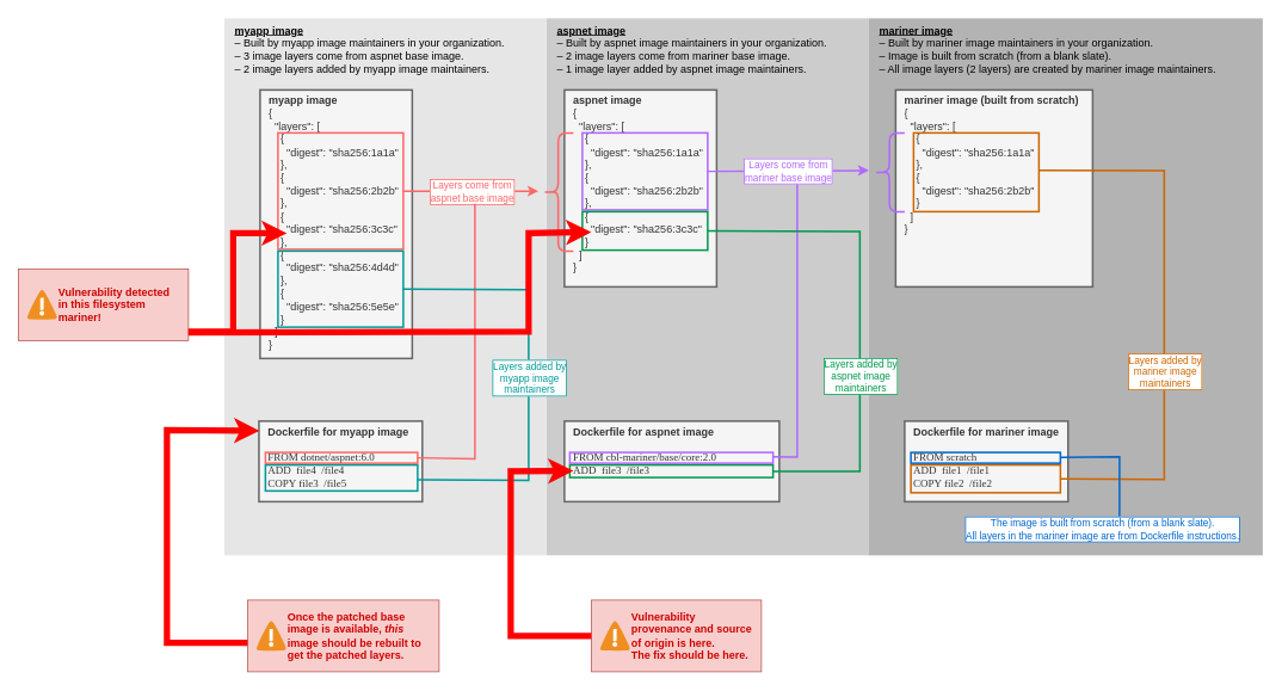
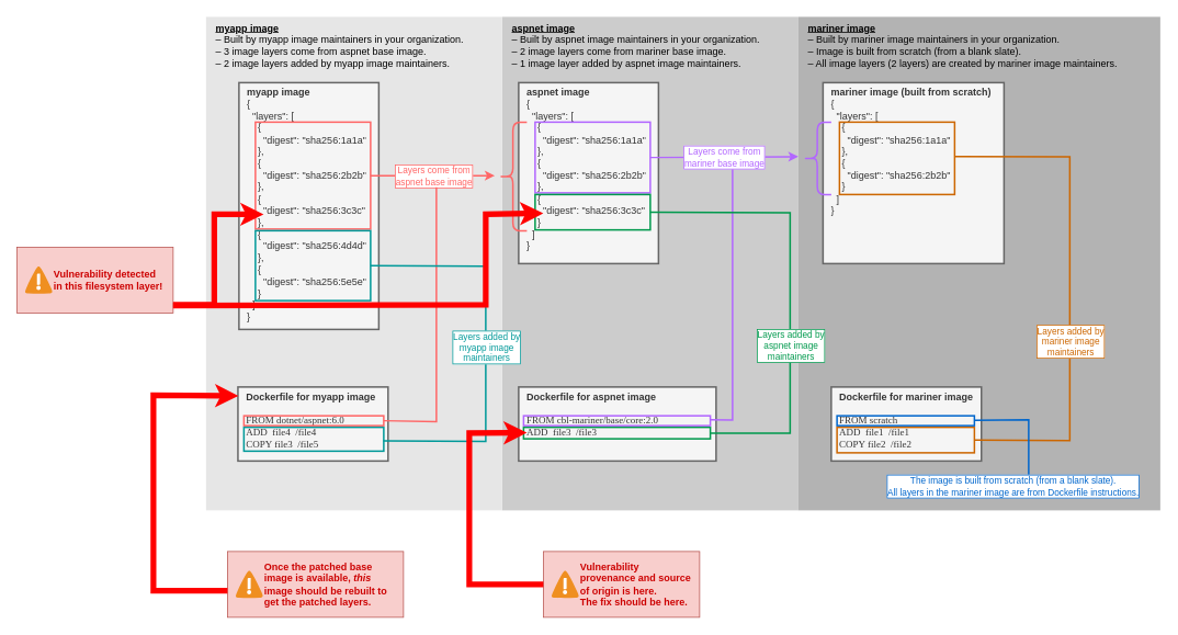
  <mxCell id="0" />
  <mxCell id="1" parent="0" />
  <mxCell id="2" value="" style="rounded=0;whiteSpace=wrap;html=1;labelBorderColor=#CC6600;fontFamily=Helvetica;fontSize=11;strokeColor=none;strokeWidth=2;fillColor=#CCCCCC;" parent="1" vertex="1"><mxGeometry x="610" y="20" width="360" height="600" as="geometry" /></mxCell>
  <mxCell id="3" value="" style="rounded=0;whiteSpace=wrap;html=1;labelBorderColor=#CC6600;fontFamily=Helvetica;fontSize=11;strokeColor=none;strokeWidth=2;fillColor=#B3B3B3;" parent="1" vertex="1"><mxGeometry x="970" y="20" width="440" height="600" as="geometry" /></mxCell>
  <mxCell id="4" value="" style="rounded=0;whiteSpace=wrap;html=1;labelBorderColor=#CC6600;fontFamily=Helvetica;fontSize=11;strokeColor=none;strokeWidth=2;fillColor=#E6E6E6;" parent="1" vertex="1"><mxGeometry x="250" y="20" width="360" height="600" as="geometry" /></mxCell>
  <mxCell id="5" value="&lt;b&gt;myapp image&lt;/b&gt;&lt;br&gt;{&lt;br&gt;&amp;nbsp; &quot;layers&quot;: [&lt;br&gt;&amp;nbsp; &amp;nbsp; {&lt;br&gt;&amp;nbsp; &amp;nbsp; &amp;nbsp; &quot;digest&quot;: &quot;sha256:1a1a&quot;&lt;br&gt;&amp;nbsp; &amp;nbsp; },&lt;br&gt;&amp;nbsp; &amp;nbsp; {&lt;br&gt;&amp;nbsp; &amp;nbsp; &amp;nbsp; &quot;digest&quot;: &quot;sha256:2b2b&quot;&lt;br&gt;&amp;nbsp; &amp;nbsp; },&lt;br&gt;&amp;nbsp; &amp;nbsp; {&lt;br&gt;&amp;nbsp; &amp;nbsp; &amp;nbsp; &quot;digest&quot;: &quot;sha256:3c3c&quot;&lt;br&gt;&amp;nbsp; &amp;nbsp; },&lt;br&gt;&amp;nbsp; &amp;nbsp; {&lt;br&gt;&amp;nbsp; &amp;nbsp; &amp;nbsp; &quot;digest&quot;: &quot;sha256:4d4d&quot;&lt;br&gt;&amp;nbsp; &amp;nbsp; },&lt;br&gt;&amp;nbsp; &amp;nbsp; {&lt;br&gt;&amp;nbsp; &amp;nbsp; &amp;nbsp; &quot;digest&quot;: &quot;sha256:5e5e&quot;&lt;br&gt;&amp;nbsp; &amp;nbsp; }&lt;br&gt;&amp;nbsp; ]&lt;br&gt;}" style="text;strokeColor=#666666;fillColor=#f5f5f5;spacing=0;spacingTop=0;overflow=hidden;rounded=0;whiteSpace=wrap;html=1;spacingLeft=10;fontColor=#333333;strokeWidth=2;" parent="1" vertex="1"><mxGeometry x="290" y="100" width="170" height="300" as="geometry" /></mxCell>
  <mxCell id="6" value="&lt;b&gt;aspnet image&lt;br&gt;&lt;/b&gt;{&lt;br&gt;&amp;nbsp; &quot;layers&quot;: [&lt;br&gt;&amp;nbsp; &amp;nbsp; {&lt;br&gt;&amp;nbsp; &amp;nbsp; &amp;nbsp; &quot;digest&quot;: &quot;sha256:1a1a&quot;&lt;br&gt;&amp;nbsp; &amp;nbsp; },&lt;br&gt;&amp;nbsp; &amp;nbsp; {&lt;br&gt;&amp;nbsp; &amp;nbsp; &amp;nbsp; &quot;digest&quot;: &quot;sha256:2b2b&quot;&lt;br&gt;&amp;nbsp; &amp;nbsp; },&lt;br&gt;&amp;nbsp; &amp;nbsp; {&lt;br&gt;&amp;nbsp; &amp;nbsp; &amp;nbsp; &quot;digest&quot;: &quot;sha256:3c3c&quot;&lt;br&gt;&amp;nbsp; &amp;nbsp; }&lt;br&gt;&amp;nbsp; ]&lt;br&gt;}" style="text;strokeColor=#666666;fillColor=#f5f5f5;spacing=0;spacingTop=0;overflow=hidden;rounded=0;whiteSpace=wrap;html=1;spacingLeft=10;fontColor=#333333;strokeWidth=2;" parent="1" vertex="1"><mxGeometry x="630" y="100" width="170" height="220" as="geometry" /></mxCell>
  <mxCell id="7" value="&lt;b&gt;mariner image (built from scratch)&lt;br&gt;&lt;/b&gt;{&lt;br&gt;&amp;nbsp; &quot;layers&quot;: [&lt;br&gt;&amp;nbsp; &amp;nbsp; {&lt;br&gt;&amp;nbsp; &amp;nbsp; &amp;nbsp; &quot;digest&quot;: &quot;sha256:1a1a&quot;&lt;br&gt;&amp;nbsp; &amp;nbsp; },&lt;br&gt;&amp;nbsp; &amp;nbsp; {&lt;br&gt;&amp;nbsp; &amp;nbsp; &amp;nbsp; &quot;digest&quot;: &quot;sha256:2b2b&quot;&lt;br&gt;&amp;nbsp; &amp;nbsp; }&lt;br&gt;&amp;nbsp; ]&lt;br&gt;}" style="text;spacing=0;spacingTop=0;overflow=hidden;rounded=0;whiteSpace=wrap;html=1;spacingLeft=10;fillColor=#f5f5f5;fontColor=#333333;strokeColor=#666666;strokeWidth=2;" parent="1" vertex="1"><mxGeometry x="1000" y="100" width="220" height="220" as="geometry" /></mxCell>
  <mxCell id="8" value="" style="rounded=0;whiteSpace=wrap;html=1;fillColor=none;strokeColor=#FF6666;strokeWidth=2;" parent="1" vertex="1"><mxGeometry x="310" y="148" width="140" height="130" as="geometry" /></mxCell>
  <mxCell id="9" value="" style="endArrow=classic;html=1;rounded=0;strokeColor=#FF6666;strokeWidth=2;exitX=1;exitY=0.5;exitDx=0;exitDy=0;" parent="1" source="8" edge="1"><mxGeometry relative="1" as="geometry"><mxPoint x="450" y="209.66" as="sourcePoint" /><mxPoint x="601" y="213" as="targetPoint" /></mxGeometry></mxCell>
  <mxCell id="10" value="Layers come from&lt;br&gt;aspnet base image" style="edgeLabel;resizable=0;html=1;align=center;verticalAlign=middle;strokeColor=#FF6666;fillColor=none;fontColor=#FF6666;labelBorderColor=#FF6666;spacing=2;spacingLeft=0;spacingRight=0;spacingBottom=0;spacingTop=0;" parent="9" connectable="0" vertex="1"><mxGeometry relative="1" as="geometry" /></mxCell>
  <mxCell id="11" value="" style="rounded=0;whiteSpace=wrap;html=1;fillColor=none;strokeColor=#B266FF;strokeWidth=2;fontColor=#B266FF;" parent="1" vertex="1"><mxGeometry x="650" y="148" width="140" height="86" as="geometry" /></mxCell>
  <mxCell id="12" value="" style="endArrow=classic;html=1;rounded=0;strokeColor=#B266FF;strokeWidth=2;exitX=1;exitY=0.5;exitDx=0;exitDy=0;fontColor=#B266FF;" parent="1" source="11" edge="1"><mxGeometry relative="1" as="geometry"><mxPoint x="790" y="212.78" as="sourcePoint" /><mxPoint x="970" y="190" as="targetPoint" /></mxGeometry></mxCell>
  <mxCell id="13" value="Layers come from&lt;br&gt;mariner base image" style="edgeLabel;resizable=0;align=center;verticalAlign=middle;strokeColor=#FF6666;fillColor=none;fontColor=#B266FF;labelBorderColor=#B266FF;spacing=2;spacingLeft=0;spacingRight=0;spacingBottom=0;spacingTop=0;html=1;" parent="12" connectable="0" vertex="1"><mxGeometry relative="1" as="geometry" /></mxCell>
  <mxCell id="14" value="" style="rounded=0;whiteSpace=wrap;html=1;labelBorderColor=#B266FF;fontColor=#B266FF;strokeColor=#009999;strokeWidth=2;fillColor=none;" parent="1" vertex="1"><mxGeometry x="310" y="280" width="140" height="85" as="geometry" /></mxCell>
  <mxCell id="15" value="" style="rounded=0;whiteSpace=wrap;html=1;labelBorderColor=#B266FF;fontColor=#B266FF;strokeColor=#00994D;strokeWidth=2;fillColor=none;" parent="1" vertex="1"><mxGeometry x="650" y="236" width="140" height="43" as="geometry" /></mxCell>
  <mxCell id="16" value="" style="shape=curlyBracket;whiteSpace=wrap;html=1;rounded=1;labelBorderColor=#B266FF;fontColor=#B266FF;strokeColor=#FF6666;strokeWidth=2;fillColor=none;" parent="1" vertex="1"><mxGeometry x="606" y="148" width="34" height="132" as="geometry" /></mxCell>
  <mxCell id="17" value="" style="shape=curlyBracket;whiteSpace=wrap;html=1;rounded=1;labelBorderColor=#B266FF;fontColor=#B266FF;strokeColor=#B266FF;strokeWidth=2;fillColor=none;" parent="1" vertex="1"><mxGeometry x="976" y="148" width="34" height="88" as="geometry" /></mxCell>
  <mxCell id="18" value="" style="rounded=0;whiteSpace=wrap;html=1;labelBorderColor=#B266FF;fontColor=#B266FF;strokeColor=#CC6600;strokeWidth=2;fillColor=none;" parent="1" vertex="1"><mxGeometry x="1020" y="148" width="140" height="88" as="geometry" /></mxCell>
  <mxCell id="19" value="&lt;font style=&quot;font-size: 12px;&quot;&gt;&lt;b&gt;Dockerfile for myapp image&lt;br&gt;&lt;/b&gt;&lt;br&gt;&lt;font face=&quot;Lucida Console&quot;&gt;FROM dotnet/aspnet:6.0&lt;/font&gt;&lt;br&gt;&lt;font face=&quot;Lucida Console&quot;&gt;ADD&amp;nbsp; file4&amp;nbsp; /file4&lt;/font&gt;&lt;br&gt;&lt;font face=&quot;Lucida Console&quot;&gt;COPY file3&amp;nbsp; /file5&lt;/font&gt;&lt;br&gt;&lt;/font&gt;" style="text;strokeColor=#666666;fillColor=#f5f5f5;spacing=0;spacingTop=0;overflow=hidden;rounded=0;whiteSpace=wrap;html=1;spacingLeft=10;fontColor=#333333;strokeWidth=2;" parent="1" vertex="1"><mxGeometry x="288.75" y="470" width="182.5" height="90" as="geometry" /></mxCell>
  <mxCell id="20" value="" style="rounded=0;whiteSpace=wrap;html=1;labelBorderColor=#B266FF;fontColor=#B266FF;strokeColor=#009999;strokeWidth=2;fillColor=none;" parent="1" vertex="1"><mxGeometry x="296" y="519" width="170" height="29" as="geometry" /></mxCell>
  <mxCell id="21" value="" style="endArrow=none;html=1;rounded=0;fontFamily=Lucida Console;fontSize=12;fontColor=#B266FF;strokeColor=#FF6666;strokeWidth=2;exitX=1;exitY=0.5;exitDx=0;exitDy=0;" parent="1" source="22" edge="1"><mxGeometry width="50" height="50" relative="1" as="geometry"><mxPoint x="500" y="515" as="sourcePoint" /><mxPoint x="530" y="227" as="targetPoint" /><Array as="points"><mxPoint x="530" y="512" /></Array></mxGeometry></mxCell>
  <mxCell id="22" value="" style="rounded=0;whiteSpace=wrap;html=1;fillColor=none;strokeColor=#FF6666;strokeWidth=2;" parent="1" vertex="1"><mxGeometry x="296" y="505" width="170" height="12" as="geometry" /></mxCell>
  <mxCell id="23" value="" style="endArrow=none;html=1;rounded=0;strokeColor=#009999;strokeWidth=2;exitX=0.998;exitY=0.568;exitDx=0;exitDy=0;endFill=0;entryX=1;entryY=0.5;entryDx=0;entryDy=0;exitPerimeter=0;" parent="1" source="20" target="14" edge="1"><mxGeometry relative="1" as="geometry"><mxPoint x="560" y="430" as="sourcePoint" /><mxPoint x="490" y="350" as="targetPoint" /><Array as="points"><mxPoint x="590" y="536" /><mxPoint x="590" y="323" /></Array></mxGeometry></mxCell>
  <mxCell id="24" value="Layers added by&lt;br&gt;myapp image&lt;br&gt;maintainers" style="edgeLabel;resizable=0;html=1;align=center;verticalAlign=middle;strokeColor=#FF6666;fillColor=none;fontColor=#009999;labelBorderColor=#009999;spacing=2;spacingLeft=0;spacingRight=0;spacingBottom=0;spacingTop=0;" parent="23" connectable="0" vertex="1"><mxGeometry relative="1" as="geometry" /></mxCell>
  <mxCell id="25" value="&lt;font style=&quot;font-size: 12px;&quot;&gt;&lt;b&gt;Dockerfile for aspnet image&lt;br&gt;&lt;/b&gt;&lt;br&gt;&lt;font face=&quot;Lucida Console&quot;&gt;FROM cbl-mariner/base/core:2.0&lt;/font&gt;&lt;br&gt;&lt;font face=&quot;Lucida Console&quot;&gt;ADD&amp;nbsp; file3&amp;nbsp; /file3&lt;/font&gt;&lt;br&gt;&lt;/font&gt;" style="text;strokeColor=#666666;fillColor=#f5f5f5;spacing=0;spacingTop=0;overflow=hidden;rounded=0;whiteSpace=wrap;html=1;spacingLeft=10;fontColor=#333333;strokeWidth=2;" parent="1" vertex="1"><mxGeometry x="630" y="470" width="240" height="90" as="geometry" /></mxCell>
  <mxCell id="26" value="" style="rounded=0;whiteSpace=wrap;html=1;labelBorderColor=#B266FF;fontColor=#B266FF;strokeColor=#00994D;strokeWidth=2;fillColor=none;" parent="1" vertex="1"><mxGeometry x="636" y="519" width="227" height="14" as="geometry" /></mxCell>
  <mxCell id="27" value="" style="rounded=0;whiteSpace=wrap;html=1;fillColor=none;strokeColor=#B266FF;strokeWidth=2;fontColor=#B266FF;" parent="1" vertex="1"><mxGeometry x="636" y="505" width="227" height="12" as="geometry" /></mxCell>
  <mxCell id="28" value="" style="endArrow=none;html=1;rounded=0;strokeColor=#B266FF;strokeWidth=2;fontColor=#B266FF;endFill=0;exitX=0.999;exitY=0.414;exitDx=0;exitDy=0;exitPerimeter=0;" parent="1" source="27" edge="1"><mxGeometry relative="1" as="geometry"><mxPoint x="880" y="511" as="sourcePoint" /><mxPoint x="890" y="205.5" as="targetPoint" /><Array as="points"><mxPoint x="890" y="510" /></Array></mxGeometry></mxCell>
  <mxCell id="29" value="" style="endArrow=none;html=1;rounded=0;strokeColor=#00994D;strokeWidth=2;exitX=1;exitY=0.5;exitDx=0;exitDy=0;fontColor=#B266FF;endFill=0;entryX=1;entryY=0.5;entryDx=0;entryDy=0;" parent="1" source="26" target="15" edge="1"><mxGeometry relative="1" as="geometry"><mxPoint x="910" y="461" as="sourcePoint" /><mxPoint x="960" y="280" as="targetPoint" /><Array as="points"><mxPoint x="960" y="526" /><mxPoint x="960" y="258" /></Array></mxGeometry></mxCell>
  <mxCell id="30" value="Layers added by&lt;br&gt;aspnet image&lt;br&gt;maintainers" style="edgeLabel;resizable=0;align=center;verticalAlign=middle;strokeColor=#FF6666;fillColor=none;fontColor=#00994D;labelBorderColor=#00994D;spacing=2;spacingLeft=0;spacingRight=0;spacingBottom=0;spacingTop=0;html=1;" parent="29" connectable="0" vertex="1"><mxGeometry relative="1" as="geometry"><mxPoint y="64" as="offset" /></mxGeometry></mxCell>
  <mxCell id="31" value="&lt;font style=&quot;font-size: 12px;&quot;&gt;&lt;b&gt;Dockerfile for mariner image&lt;br&gt;&lt;/b&gt;&lt;br&gt;&lt;font face=&quot;Lucida Console&quot;&gt;FROM scratch&lt;/font&gt;&lt;br&gt;&lt;font face=&quot;Lucida Console&quot;&gt;ADD&amp;nbsp; file1&amp;nbsp; /file1&lt;/font&gt;&lt;br&gt;&lt;font face=&quot;Lucida Console&quot;&gt;COPY file2&amp;nbsp; /file2&lt;/font&gt;&lt;br&gt;&lt;/font&gt;" style="text;strokeColor=#666666;fillColor=#f5f5f5;spacing=0;spacingTop=0;overflow=hidden;rounded=0;whiteSpace=wrap;html=1;spacingLeft=10;fontColor=#333333;strokeWidth=2;" parent="1" vertex="1"><mxGeometry x="1010" y="470" width="182.5" height="90" as="geometry" /></mxCell>
  <mxCell id="32" value="" style="endArrow=none;html=1;rounded=0;strokeColor=#CC6600;strokeWidth=2;exitX=1;exitY=0.5;exitDx=0;exitDy=0;fontColor=#B266FF;endFill=0;entryX=1;entryY=0.477;entryDx=0;entryDy=0;entryPerimeter=0;" parent="1" source="34" target="18" edge="1"><mxGeometry relative="1" as="geometry"><mxPoint x="1263" y="448.5" as="sourcePoint" /><mxPoint x="1190" y="180" as="targetPoint" /><Array as="points"><mxPoint x="1300" y="535" /><mxPoint x="1300" y="190" /></Array></mxGeometry></mxCell>
  <mxCell id="33" value="Layers added by&lt;br&gt;mariner image&lt;br&gt;maintainers" style="edgeLabel;resizable=0;align=center;verticalAlign=middle;strokeColor=#FF6666;fillColor=none;fontColor=#CC6600;labelBorderColor=#CC6600;spacing=2;spacingLeft=0;spacingRight=0;spacingBottom=0;spacingTop=0;html=1;" parent="32" connectable="0" vertex="1"><mxGeometry relative="1" as="geometry"><mxPoint y="64" as="offset" /></mxGeometry></mxCell>
  <mxCell id="34" value="" style="rounded=0;whiteSpace=wrap;html=1;labelBorderColor=#B266FF;fontColor=#B266FF;strokeColor=#CC6600;strokeWidth=2;fillColor=none;" parent="1" vertex="1"><mxGeometry x="1017" y="519" width="167" height="31" as="geometry" /></mxCell>
  <mxCell id="35" value="" style="rounded=0;whiteSpace=wrap;html=1;labelBorderColor=#CC6600;fontFamily=Helvetica;fontSize=11;fontColor=#CC6600;strokeColor=#0066CC;strokeWidth=2;fillColor=none;" parent="1" vertex="1"><mxGeometry x="1017" y="505" width="167" height="12" as="geometry" /></mxCell>
  <mxCell id="36" value="" style="endArrow=none;html=1;rounded=0;fontFamily=Helvetica;fontSize=11;fontColor=#0066CC;strokeColor=#0066CC;strokeWidth=2;entryX=1;entryY=0.45;entryDx=0;entryDy=0;entryPerimeter=0;" parent="1" target="35" edge="1"><mxGeometry width="50" height="50" relative="1" as="geometry"><mxPoint x="1250" y="590" as="sourcePoint" /><mxPoint x="1260" y="360" as="targetPoint" /><Array as="points"><mxPoint x="1250" y="510" /></Array></mxGeometry></mxCell>
  <mxCell id="37" value="The image is built from scratch (from a blank slate).&lt;br&gt;All layers in the mariner image are from Dockerfile instructions." style="edgeLabel;resizable=0;align=center;verticalAlign=middle;strokeColor=#FF6666;fillColor=none;fontColor=#0066CC;labelBorderColor=#0066CC;spacing=2;spacingLeft=0;spacingRight=0;spacingBottom=0;spacingTop=0;html=1;" parent="1" connectable="0" vertex="1"><mxGeometry x="1230" y="590.005" as="geometry" /></mxCell>
  <mxCell id="38" value="&lt;b&gt;&lt;u&gt;myapp image&lt;br&gt;&lt;/u&gt;&lt;/b&gt;– Built by myapp image maintainers in your organization.&lt;br&gt;– 3 image layers come from aspnet base image.&lt;br&gt;– 2 image layers added by myapp image maintainers." style="text;html=1;strokeColor=none;fillColor=none;align=left;verticalAlign=middle;whiteSpace=wrap;rounded=0;" parent="1" vertex="1"><mxGeometry x="260" y="20" width="320" height="70" as="geometry" /></mxCell>
  <mxCell id="39" value="&lt;b&gt;&lt;u&gt;aspnet image&lt;br&gt;&lt;/u&gt;&lt;/b&gt;– Built by aspnet image maintainers in your organization.&lt;br&gt;– 2 image layers come from mariner base image.&lt;br&gt;– 1 image layer added by aspnet image maintainers." style="text;html=1;strokeColor=none;fillColor=none;align=left;verticalAlign=middle;whiteSpace=wrap;rounded=0;" parent="1" vertex="1"><mxGeometry x="620" y="20" width="320" height="70" as="geometry" /></mxCell>
  <mxCell id="40" value="&lt;b&gt;&lt;u&gt;mariner image&lt;br&gt;&lt;/u&gt;&lt;/b&gt;– Built by mariner image maintainers in your organization.&lt;br&gt;– Image is built from scratch (from a blank slate).&lt;br&gt;– All image layers (2 layers) are created by mariner image maintainers." style="text;html=1;strokeColor=none;fillColor=none;align=left;verticalAlign=middle;whiteSpace=wrap;rounded=0;" parent="1" vertex="1"><mxGeometry x="980" y="20" width="390" height="70" as="geometry" /></mxCell>
  <mxCell id="41" value="" style="rounded=0;whiteSpace=wrap;html=1;fillColor=#f8cecc;strokeColor=#b85450;" parent="1" vertex="1"><mxGeometry x="20" y="300" width="190" height="80" as="geometry" /></mxCell>
  <mxCell id="42" value="" style="shadow=0;dashed=0;html=1;strokeColor=none;fillColor=#4495D1;labelPosition=center;verticalLabelPosition=bottom;verticalAlign=top;align=center;outlineConnect=0;shape=mxgraph.veeam.2d.alert;" parent="1" vertex="1"><mxGeometry x="30" y="323.4" width="33.2" height="33.2" as="geometry" /></mxCell>
- <mxCell id="43" value="&lt;b&gt;Vulnerability detected in this filesystem mariner!&lt;/b&gt;" style="text;html=1;strokeColor=none;fillColor=none;align=left;verticalAlign=middle;whiteSpace=wrap;rounded=0;fontColor=#CC0000;" parent="1" vertex="1"><mxGeometry x="63.2" y="315" width="136.8" height="50" as="geometry" /></mxCell>
+ <mxCell id="43" value="&lt;b&gt;Vulnerability detected in this filesystem layer!&lt;/b&gt;" style="text;html=1;strokeColor=none;fillColor=none;align=left;verticalAlign=middle;whiteSpace=wrap;rounded=0;fontColor=#CC0000;" parent="1" vertex="1"><mxGeometry x="63.2" y="315" width="136.8" height="50" as="geometry" /></mxCell>
  <mxCell id="44" value="" style="rounded=0;whiteSpace=wrap;html=1;fillColor=#f8cecc;strokeColor=#b85450;" parent="1" vertex="1"><mxGeometry x="660" y="670" width="190" height="80" as="geometry" /></mxCell>
  <mxCell id="45" value="" style="shadow=0;dashed=0;html=1;strokeColor=none;fillColor=#4495D1;labelPosition=center;verticalLabelPosition=bottom;verticalAlign=top;align=center;outlineConnect=0;shape=mxgraph.veeam.2d.alert;" parent="1" vertex="1"><mxGeometry x="670" y="693.4" width="33.2" height="33.2" as="geometry" /></mxCell>
  <mxCell id="46" value="&lt;b&gt;Vulnerability provenance and source of origin is here.&lt;br&gt;The fix should be here.&lt;/b&gt;" style="text;html=1;strokeColor=none;fillColor=none;align=left;verticalAlign=middle;whiteSpace=wrap;rounded=0;fontColor=#CC0000;" parent="1" vertex="1"><mxGeometry x="703.2" y="685" width="136.8" height="50" as="geometry" /></mxCell>
  <mxCell id="47" value="" style="endArrow=classic;html=1;rounded=0;fontColor=#CC0000;strokeColor=#FF0000;strokeWidth=7;" parent="1" source="44" edge="1"><mxGeometry width="50" height="50" relative="1" as="geometry"><mxPoint x="570" y="730" as="sourcePoint" /><mxPoint x="640" y="525.5" as="targetPoint" /><Array as="points"><mxPoint x="570" y="710" /><mxPoint x="570" y="526" /></Array></mxGeometry></mxCell>
  <mxCell id="48" value="" style="endArrow=classic;html=1;rounded=0;fontColor=#CC0000;strokeColor=#FF0000;strokeWidth=7;entryX=0.071;entryY=0.531;entryDx=0;entryDy=0;entryPerimeter=0;" parent="1" target="15" edge="1"><mxGeometry width="50" height="50" relative="1" as="geometry"><mxPoint x="210" y="371" as="sourcePoint" /><mxPoint x="530" y="270" as="targetPoint" /><Array as="points"><mxPoint x="590" y="370" /><mxPoint x="590" y="260" /></Array></mxGeometry></mxCell>
  <mxCell id="49" value="" style="rounded=0;whiteSpace=wrap;html=1;fillColor=#f8cecc;strokeColor=#b85450;" parent="1" vertex="1"><mxGeometry x="276" y="670" width="214" height="80" as="geometry" /></mxCell>
  <mxCell id="50" value="" style="shadow=0;dashed=0;html=1;strokeColor=none;fillColor=#4495D1;labelPosition=center;verticalLabelPosition=bottom;verticalAlign=top;align=center;outlineConnect=0;shape=mxgraph.veeam.2d.alert;" parent="1" vertex="1"><mxGeometry x="286" y="693.4" width="33.2" height="33.2" as="geometry" /></mxCell>
  <mxCell id="51" value="&lt;b&gt;Once the patched base image is available, &lt;i&gt;this &lt;/i&gt;image should be rebuilt to get the patched layers.&lt;/b&gt;" style="text;html=1;strokeColor=none;fillColor=none;align=left;verticalAlign=middle;whiteSpace=wrap;rounded=0;fontColor=#CC0000;" parent="1" vertex="1"><mxGeometry x="319.2" y="682.5" width="160.8" height="55" as="geometry" /></mxCell>
  <mxCell id="52" value="" style="endArrow=classic;html=1;rounded=0;fontColor=#CC0000;strokeColor=#FF0000;strokeWidth=7;entryX=0.003;entryY=0.119;entryDx=0;entryDy=0;entryPerimeter=0;" parent="1" target="19" edge="1"><mxGeometry width="50" height="50" relative="1" as="geometry"><mxPoint x="276" y="717.5" as="sourcePoint" /><mxPoint x="256" y="533" as="targetPoint" /><Array as="points"><mxPoint x="186" y="717.5" /><mxPoint x="186" y="480" /></Array></mxGeometry></mxCell>
  <mxCell id="53" value="" style="endArrow=classic;html=1;rounded=0;fontColor=#CC0000;strokeColor=#FF0000;strokeWidth=7;" edge="1" parent="1"><mxGeometry width="50" height="50" relative="1" as="geometry"><mxPoint x="210" y="370" as="sourcePoint" /><mxPoint x="320" y="260" as="targetPoint" /><Array as="points"><mxPoint x="260" y="370" /><mxPoint x="260" y="260" /></Array></mxGeometry></mxCell>
